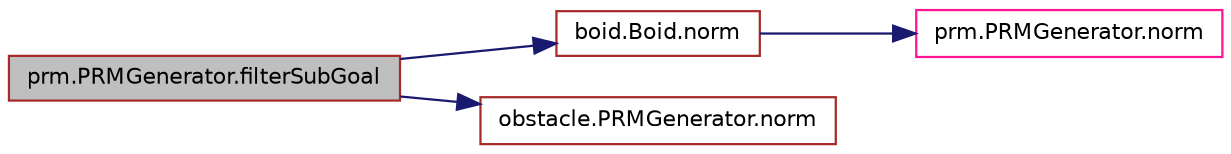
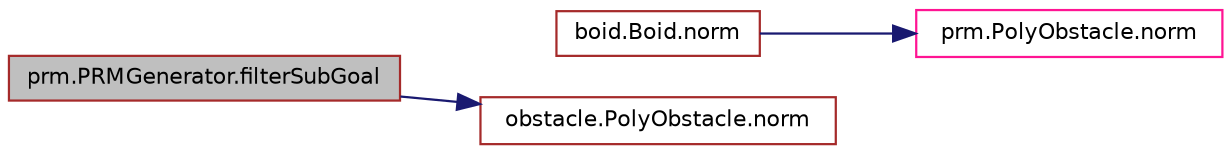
  digraph {
    rankdir=LR
    node [color=brown fillcolor=white fontname=Helvetica fontsize=10 shape=record style=filled]
    edge [color=midnightblue fontname=Helvetica fontsize=10 labelfontname=Helvetica labelfontsize=10 style=solid]
    n1 [fillcolor=grey75 fontcolor=black height=0.2 label="prm.PRMGenerator.filterSubGoal" width=0.4]
    n2 [height=0.2 label="boid.Boid.norm" width=0.4]
-   n3 [height=0.2 label="obstacle.PRMGenerator.norm" width=0.4]
-   n4 [color=deeppink height=0.2 label="prm.PRMGenerator.norm" width=0.4]
-   n1 -> n2
+   n3 [height=0.2 label="obstacle.PolyObstacle.norm" width=0.4]
+   n4 [color=deeppink height=0.2 label="prm.PolyObstacle.norm" width=0.4]
    n1 -> n3
    n2 -> n4
  }
